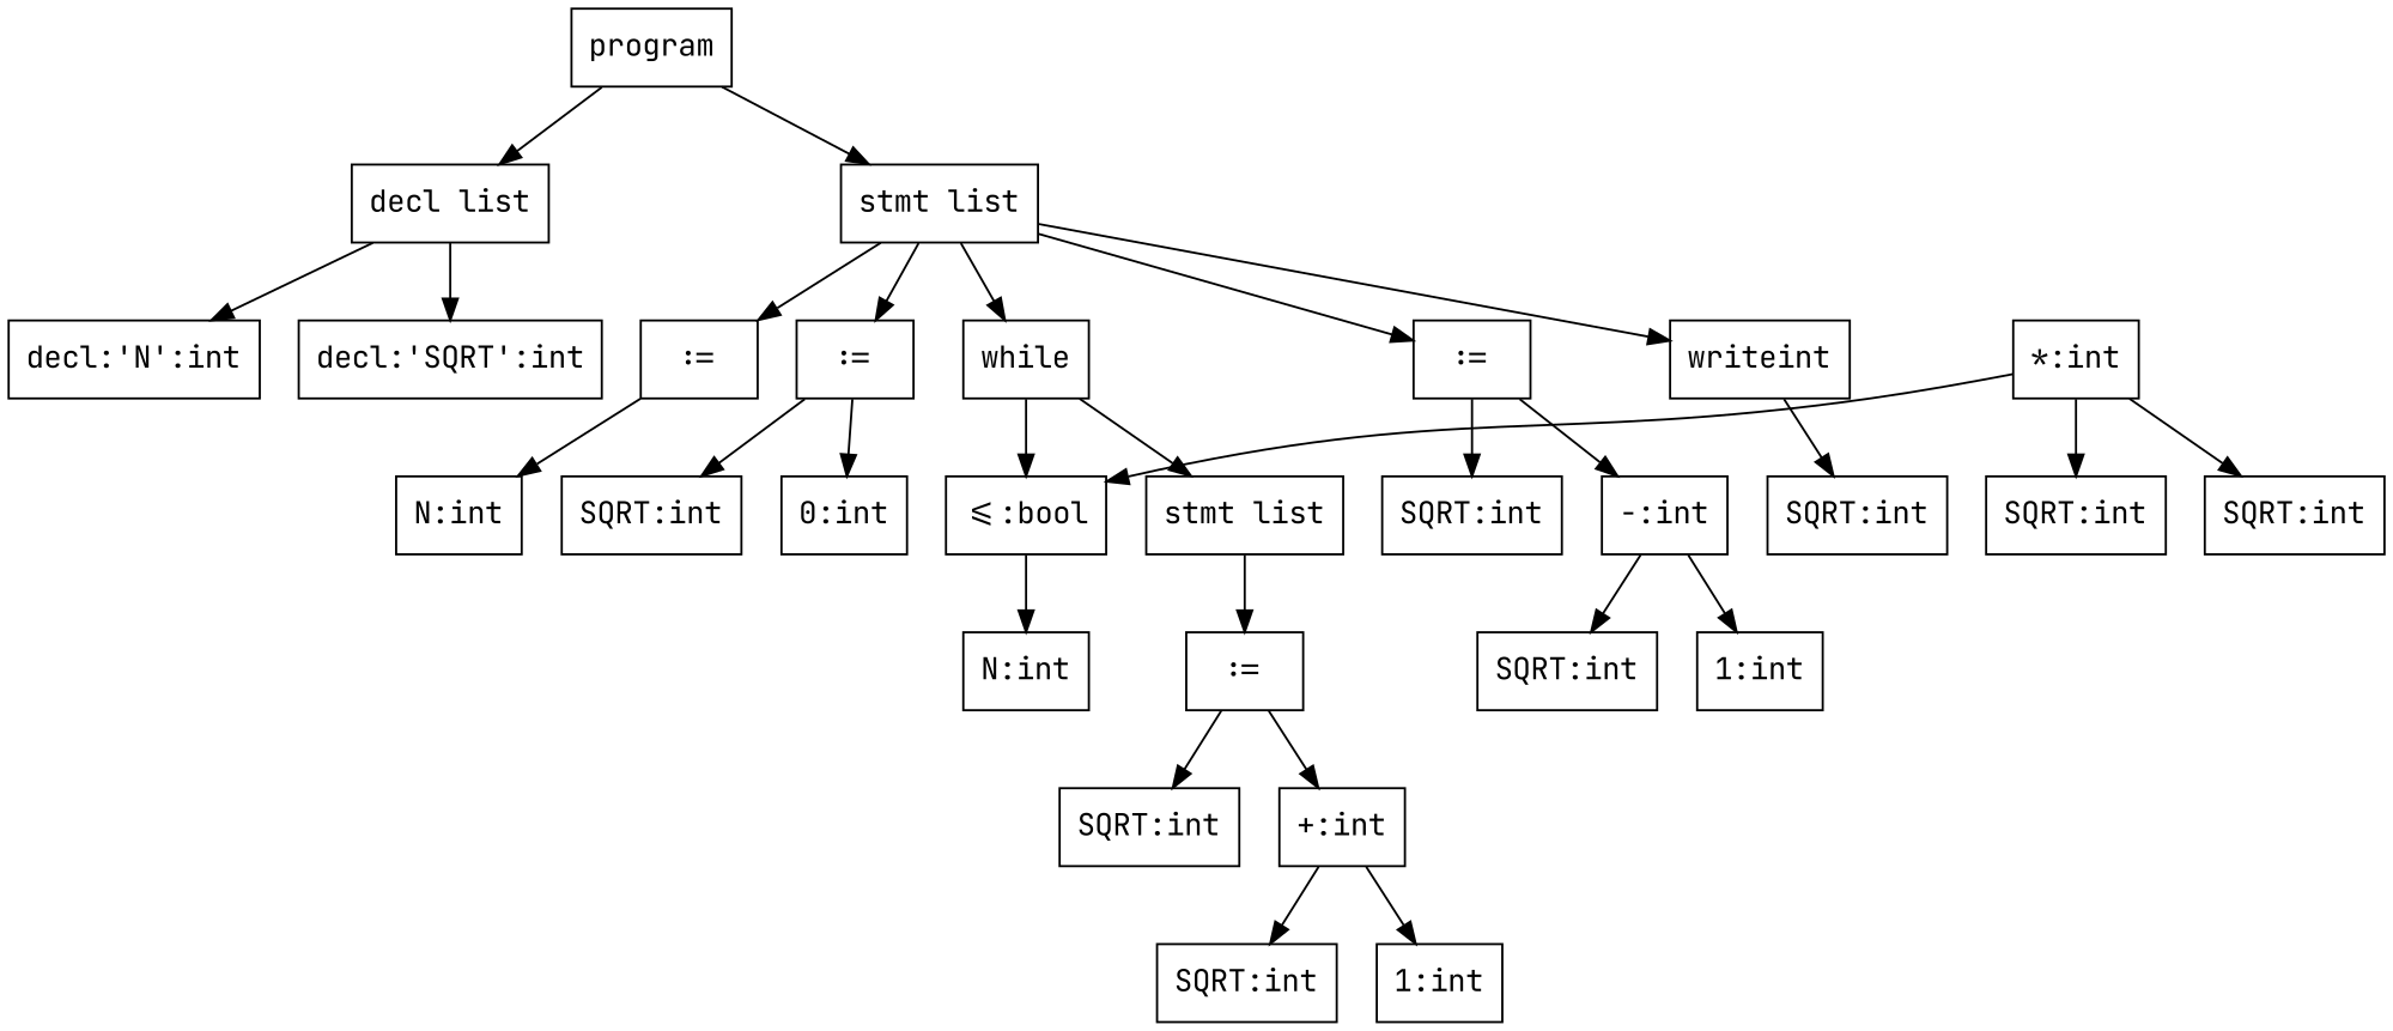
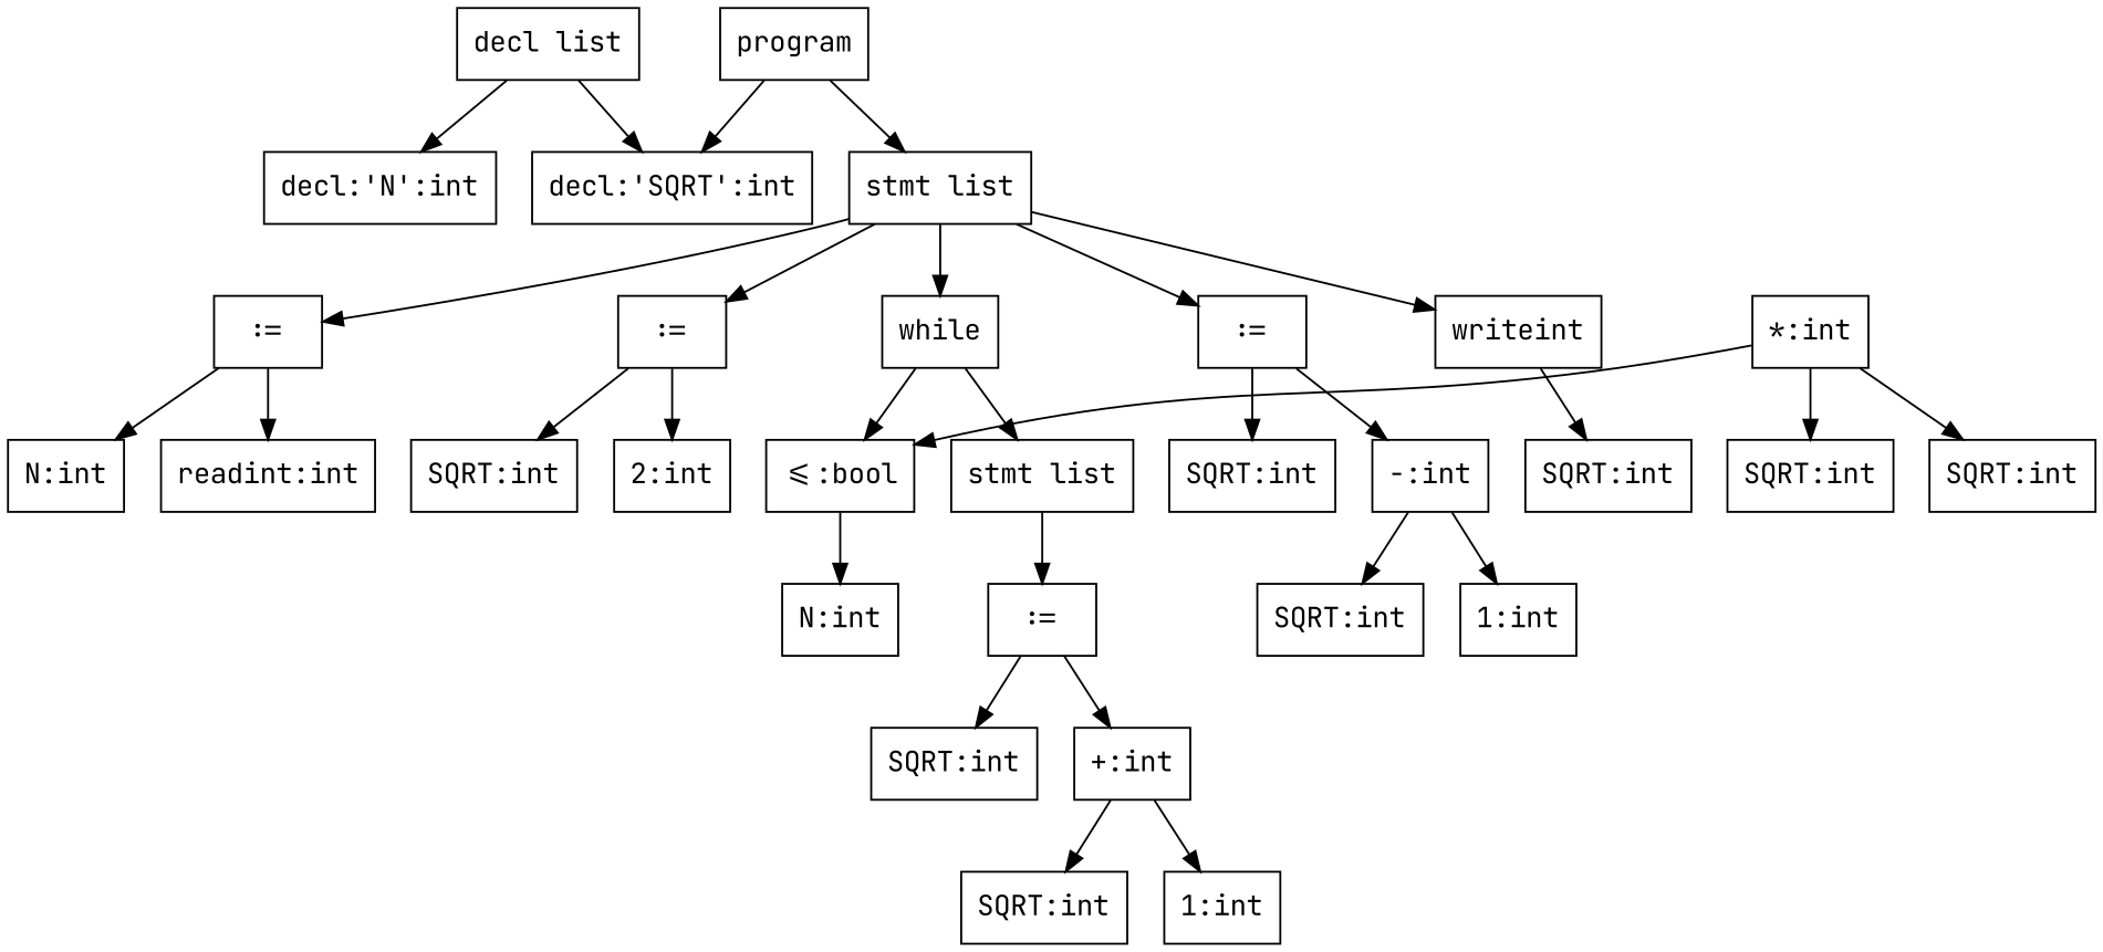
  digraph {
    fontname="JetBrains Mono"
    ordering=out
    node [fillcolor=white fontname="JetBrains Mono" shape=box style=filled]
    edge [fontname="JetBrains Mono"]
    n1 [label=program]
    n2 [label="decl list"]
    n3 [label="stmt list"]
    n4 [label="decl:'N':int"]
    n5 [label="decl:'SQRT':int"]
    n6 [label=":="]
    n7 [label=":="]
    n8 [label=while]
    n9 [label=":="]
    n10 [label=writeint]
    n11 [label="N:int"]
+   n12 [label="readint:int"]
    n13 [label="SQRT:int"]
-   n14 [label="0:int"]
+   n14 [label="2:int"]
    n15 [label="<=:bool"]
    n16 [label="stmt list"]
    n17 [label="SQRT:int"]
    n18 [label="-:int"]
    n19 [label="SQRT:int"]
    n20 [label="N:int"]
    n21 [label=":="]
    n22 [label="*:int"]
    n23 [label="SQRT:int"]
    n24 [label="SQRT:int"]
    n25 [label="SQRT:int"]
    n26 [label="+:int"]
    n27 [label="SQRT:int"]
    n28 [label="1:int"]
    n29 [label="SQRT:int"]
    n30 [label="1:int"]
-   n1 -> n2
+   n1 -> n5
    n1 -> n3
    n2 -> n4
    n2 -> n5
    n3 -> n6
    n3 -> n7
    n3 -> n8
    n3 -> n9
    n3 -> n10
    n6 -> n11
+   n6 -> n12
    n7 -> n13
    n7 -> n14
    n8 -> n15
    n8 -> n16
    n9 -> n17
    n9 -> n18
    n10 -> n19
    n15 -> n20
    n16 -> n21
    n18 -> n29
    n18 -> n30
    n21 -> n25
    n21 -> n26
    n22 -> n15
    n22 -> n23
    n22 -> n24
    n26 -> n27
    n26 -> n28
  }
